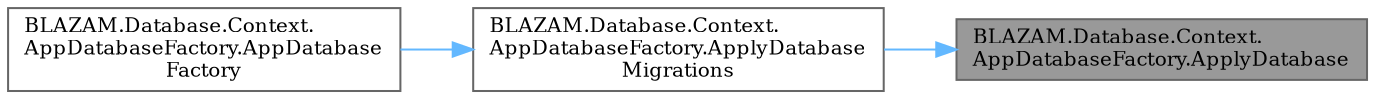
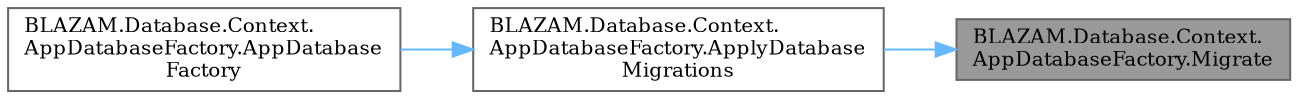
  digraph {
    rankdir=RL
    fontname="DejaVu Serif"
    node [color=grey40 fillcolor=white fontname="DejaVu Serif" fontsize=10 shape=box style=filled]
    edge [color=steelblue1 dir=back fontname="DejaVu Serif" fontsize=10 labelfontname=Helvetica labelfontsize=10 style=solid]
-   n1 [color=gray40 fillcolor=grey60 fontcolor=black height=0.2 label="BLAZAM.Database.Context.\lAppDatabaseFactory.ApplyDatabase" width=0.4]
+   n1 [color=gray40 fillcolor=grey60 fontcolor=black height=0.2 label="BLAZAM.Database.Context.\lAppDatabaseFactory.Migrate" width=0.4]
    n2 [height=0.2 label="BLAZAM.Database.Context.\lAppDatabaseFactory.ApplyDatabase\lMigrations" width=0.4]
    n3 [height=0.2 label="BLAZAM.Database.Context.\lAppDatabaseFactory.AppDatabase\lFactory" width=0.4]
    n1 -> n2
    n2 -> n3
  }
